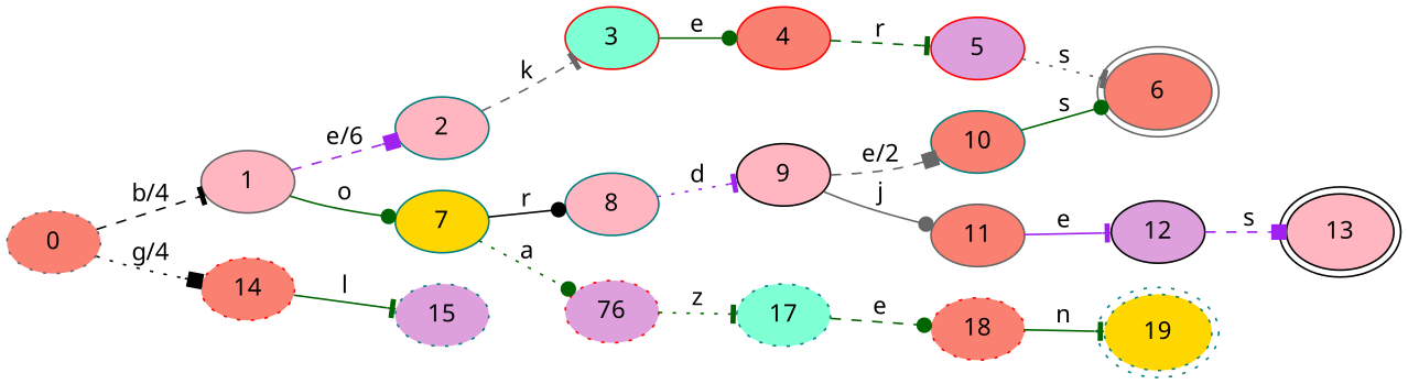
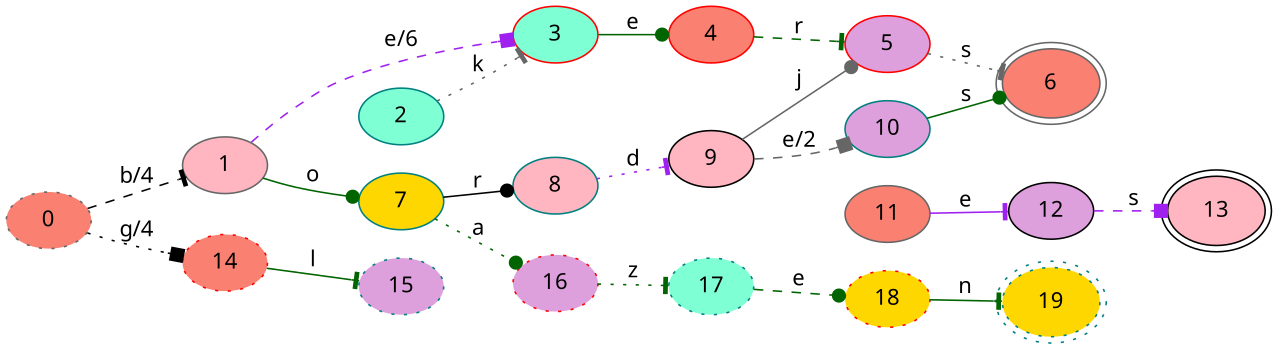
  digraph {
    fontname="Noto Sans"
    labeljust=l
    labelloc=l
    rankdir=LR
    node [color=teal fillcolor=salmon fontname="Noto Sans" style=filled]
    edge [arrowhead=tee color=darkgreen fontname="Noto Sans" style=solid]
    0 [color=gray40 style="dotted,filled"]
    1 [color=gray40 fillcolor=lightpink]
    14 [color=red style="dotted,filled"]
-   2 [fillcolor=lightpink]
+   2 [fillcolor=aquamarine]
    7 [fillcolor=gold]
    15 [fillcolor=plum style="dotted,filled"]
    3 [color=red fillcolor=aquamarine]
    8 [fillcolor=lightpink]
-   16 [color=red fillcolor=plum style="dotted,filled" label=76]
+   16 [color=red fillcolor=plum style="dotted,filled"]
    4 [color=red]
    5 [color=red fillcolor=plum]
    6 [color=gray40 peripheries=2]
    9 [color=black fillcolor=lightpink]
-   10
+   10 [fillcolor=plum]
    11 [color=gray40]
    12 [color=black fillcolor=plum]
    13 [color=black fillcolor=lightpink peripheries=2]
    17 [fillcolor=aquamarine style="dotted,filled"]
-   18 [color=red style="dotted,filled"]
+   18 [color=red fillcolor=gold style="dotted,filled"]
    19 [fillcolor=gold peripheries=2 style="dotted,filled"]
    0 -> 1 [color=black label="b/4" style=dashed]
    0 -> 14 [arrowhead=box color=black label="g/4" style=dotted]
-   1 -> 2 [arrowhead=box color=purple label="e/6" style=dashed]
+   1 -> 3 [arrowhead=box color=purple label="e/6" style=dashed]
    1 -> 7 [arrowhead=dot label=o]
    14 -> 15 [label=l]
-   2 -> 3 [color=gray40 label=k style=dashed]
+   2 -> 3 [color=gray40 label=k style=dotted]
    7 -> 8 [arrowhead=dot color=black label=r]
    7 -> 16 [arrowhead=dot label=a style=dotted]
    3 -> 4 [arrowhead=dot label=e]
    8 -> 9 [color=purple label=d style=dotted]
    16 -> 17 [label=z style=dotted]
    4 -> 5 [label=r style=dashed]
    5 -> 6 [color=gray40 label=s style=dotted]
    9 -> 10 [arrowhead=box color=gray40 label="e/2" style=dashed]
-   9 -> 11 [arrowhead=dot color=gray40 label=j]
+   9 -> 5 [arrowhead=dot color=gray40 label=j]
    10 -> 6 [arrowhead=dot label=s]
    11 -> 12 [color=purple label=e]
    12 -> 13 [arrowhead=box color=purple label=s style=dashed]
    17 -> 18 [arrowhead=dot label=e style=dashed]
    18 -> 19 [label=n]
  }
